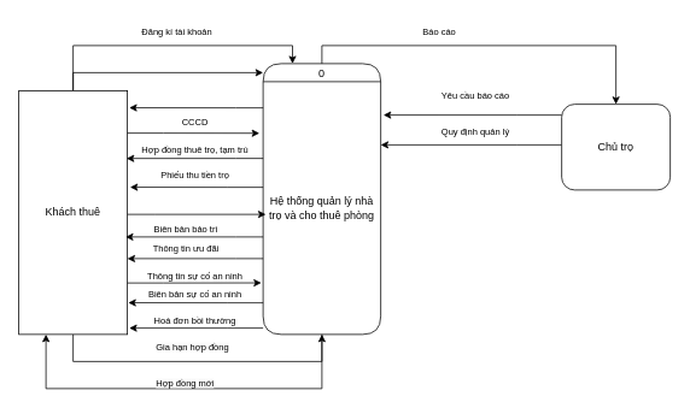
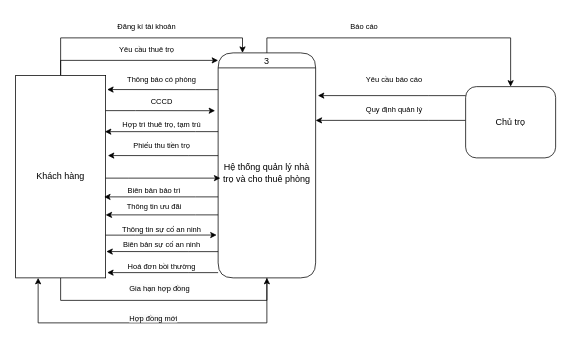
  <mxCell id="0" />
  <mxCell id="1" parent="0" />
  <mxCell id="2" style="edgeStyle=orthogonalEdgeStyle;rounded=0;orthogonalLoop=1;jettySize=auto;html=1;entryX=0.25;entryY=0;entryDx=0;entryDy=0;" parent="1" source="5" target="9" edge="1"><mxGeometry relative="1" as="geometry"><Array as="points"><mxPoint x="80" y="50" /><mxPoint x="323" y="50" /></Array></mxGeometry></mxCell>
  <mxCell id="3" style="edgeStyle=orthogonalEdgeStyle;rounded=0;orthogonalLoop=1;jettySize=auto;html=1;" parent="1" source="5" target="9" edge="1"><mxGeometry relative="1" as="geometry"><Array as="points"><mxPoint x="80" y="80" /></Array></mxGeometry></mxCell>
  <mxCell id="4" style="edgeStyle=orthogonalEdgeStyle;rounded=0;orthogonalLoop=1;jettySize=auto;html=1;entryX=0.5;entryY=1;entryDx=0;entryDy=0;" parent="1" source="5" target="10" edge="1"><mxGeometry relative="1" as="geometry"><Array as="points"><mxPoint x="80" y="400" /><mxPoint x="355" y="400" /></Array></mxGeometry></mxCell>
- <mxCell id="5" value="Khách thuê" style="rounded=0;whiteSpace=wrap;html=1;" parent="1" vertex="1"><mxGeometry x="20" y="100" width="120" height="270" as="geometry" /></mxCell>
+ <mxCell id="5" value="Khách hàng" style="rounded=0;whiteSpace=wrap;html=1;" parent="1" vertex="1"><mxGeometry x="20" y="100" width="120" height="270" as="geometry" /></mxCell>
  <mxCell id="6" style="edgeStyle=orthogonalEdgeStyle;rounded=0;orthogonalLoop=1;jettySize=auto;html=1;entryX=1;entryY=0.25;entryDx=0;entryDy=0;" parent="1" source="7" target="10" edge="1"><mxGeometry relative="1" as="geometry"><Array as="points"><mxPoint x="570" y="160" /><mxPoint x="570" y="160" /></Array></mxGeometry></mxCell>
  <mxCell id="7" value="Chủ trọ" style="whiteSpace=wrap;html=1;rounded=1;" parent="1" vertex="1"><mxGeometry x="620" y="115" width="120" height="95" as="geometry" /></mxCell>
  <mxCell id="8" style="edgeStyle=orthogonalEdgeStyle;rounded=0;orthogonalLoop=1;jettySize=auto;html=1;entryX=0.5;entryY=0;entryDx=0;entryDy=0;" parent="1" source="9" target="7" edge="1"><mxGeometry relative="1" as="geometry"><Array as="points"><mxPoint x="355" y="50" /><mxPoint x="680" y="50" /></Array></mxGeometry></mxCell>
- <mxCell id="9" value="0" style="swimlane;fontStyle=0;childLayout=stackLayout;horizontal=1;startSize=20;fillColor=#ffffff;horizontalStack=0;resizeParent=1;resizeParentMax=0;resizeLast=0;collapsible=0;marginBottom=0;swimlaneFillColor=#ffffff;rounded=1;glass=0;arcSize=50;" parent="1" vertex="1"><mxGeometry x="290" y="70" width="130" height="300" as="geometry" /></mxCell>
+ <mxCell id="9" value="3" style="swimlane;fontStyle=0;childLayout=stackLayout;horizontal=1;startSize=20;fillColor=#ffffff;horizontalStack=0;resizeParent=1;resizeParentMax=0;resizeLast=0;collapsible=0;marginBottom=0;swimlaneFillColor=#ffffff;rounded=1;glass=0;arcSize=50;" parent="1" vertex="1"><mxGeometry x="290" y="70" width="130" height="300" as="geometry" /></mxCell>
  <mxCell id="10" value="Hệ thống quản lý nhà trọ và cho thuê phòng" style="text;html=1;align=center;verticalAlign=middle;whiteSpace=wrap;rounded=0;" parent="9" vertex="1"><mxGeometry y="20" width="130" height="280" as="geometry" /></mxCell>
  <mxCell id="11" value="&lt;font style=&quot;font-size: 10px;&quot;&gt;Yêu cầu báo cáo&lt;/font&gt;" style="text;html=1;align=center;verticalAlign=middle;whiteSpace=wrap;rounded=0;" parent="1" vertex="1"><mxGeometry x="460" y="90" width="130" height="30" as="geometry" /></mxCell>
  <mxCell id="12" value="&lt;font style=&quot;font-size: 10px;&quot;&gt;Quy định quản lý&lt;/font&gt;" style="text;html=1;align=center;verticalAlign=middle;whiteSpace=wrap;rounded=0;" parent="1" vertex="1"><mxGeometry x="460" y="130" width="130" height="30" as="geometry" /></mxCell>
  <mxCell id="13" value="&lt;font style=&quot;font-size: 10px;&quot;&gt;Báo cáo&lt;/font&gt;" style="text;html=1;align=center;verticalAlign=middle;whiteSpace=wrap;rounded=0;" parent="1" vertex="1"><mxGeometry x="420" y="20" width="130" height="30" as="geometry" /></mxCell>
  <mxCell id="14" value="&lt;span style=&quot;font-size: 10px;&quot;&gt;Đăng kí tài khoản&lt;/span&gt;" style="text;html=1;align=center;verticalAlign=middle;whiteSpace=wrap;rounded=0;" parent="1" vertex="1"><mxGeometry x="130" y="20" width="130" height="30" as="geometry" /></mxCell>
+ <mxCell id="15" value="&lt;span style=&quot;font-size: 10px;&quot;&gt;Yêu cầu thuê trọ&lt;/span&gt;" style="text;html=1;align=center;verticalAlign=middle;whiteSpace=wrap;rounded=0;" parent="1" vertex="1"><mxGeometry x="115" y="50" width="160" height="30" as="geometry" /></mxCell>
  <mxCell id="16" style="edgeStyle=orthogonalEdgeStyle;rounded=0;orthogonalLoop=1;jettySize=auto;html=1;entryX=1.023;entryY=0.132;entryDx=0;entryDy=0;entryPerimeter=0;" parent="1" source="7" target="10" edge="1"><mxGeometry relative="1" as="geometry"><Array as="points"><mxPoint x="570" y="127" /><mxPoint x="570" y="127" /></Array></mxGeometry></mxCell>
  <mxCell id="17" style="edgeStyle=orthogonalEdgeStyle;rounded=0;orthogonalLoop=1;jettySize=auto;html=1;entryX=1.017;entryY=0.07;entryDx=0;entryDy=0;entryPerimeter=0;" parent="1" source="10" target="5" edge="1"><mxGeometry relative="1" as="geometry"><Array as="points"><mxPoint x="260" y="119" /><mxPoint x="260" y="119" /></Array></mxGeometry></mxCell>
+ <mxCell id="18" value="&lt;span style=&quot;font-size: 10px;&quot;&gt;Thông báo có phòng&lt;/span&gt;" style="text;html=1;align=center;verticalAlign=middle;whiteSpace=wrap;rounded=0;" parent="1" vertex="1"><mxGeometry x="150" y="90" width="130" height="30" as="geometry" /></mxCell>
  <mxCell id="19" style="edgeStyle=orthogonalEdgeStyle;rounded=0;orthogonalLoop=1;jettySize=auto;html=1;entryX=-0.031;entryY=0.204;entryDx=0;entryDy=0;entryPerimeter=0;" parent="1" source="5" target="10" edge="1"><mxGeometry relative="1" as="geometry"><Array as="points"><mxPoint x="180" y="147" /><mxPoint x="180" y="147" /></Array></mxGeometry></mxCell>
  <mxCell id="20" value="&lt;span style=&quot;font-size: 10px;&quot;&gt;CCCD&lt;/span&gt;" style="text;html=1;align=center;verticalAlign=middle;whiteSpace=wrap;rounded=0;" parent="1" vertex="1"><mxGeometry x="150" y="120" width="130" height="30" as="geometry" /></mxCell>
  <mxCell id="21" style="edgeStyle=orthogonalEdgeStyle;rounded=0;orthogonalLoop=1;jettySize=auto;html=1;entryX=0.992;entryY=0.278;entryDx=0;entryDy=0;entryPerimeter=0;" parent="1" source="10" target="5" edge="1"><mxGeometry relative="1" as="geometry"><Array as="points"><mxPoint x="260" y="175" /><mxPoint x="260" y="175" /></Array></mxGeometry></mxCell>
- <mxCell id="22" value="&lt;span style=&quot;font-size: 10px;&quot;&gt;Hợp đồng thuê trọ, tạm trú&lt;/span&gt;" style="text;html=1;align=center;verticalAlign=middle;whiteSpace=wrap;rounded=0;" parent="1" vertex="1"><mxGeometry x="150" y="150" width="130" height="30" as="geometry" /></mxCell>
+ <mxCell id="22" value="&lt;span style=&quot;font-size: 10px;&quot;&gt;Hợp trì thuê trọ, tạm trú&lt;/span&gt;" style="text;html=1;align=center;verticalAlign=middle;whiteSpace=wrap;rounded=0;" parent="1" vertex="1"><mxGeometry x="150" y="150" width="130" height="30" as="geometry" /></mxCell>
  <mxCell id="23" style="edgeStyle=orthogonalEdgeStyle;rounded=0;orthogonalLoop=1;jettySize=auto;html=1;entryX=1.025;entryY=0.396;entryDx=0;entryDy=0;entryPerimeter=0;" parent="1" source="10" target="5" edge="1"><mxGeometry relative="1" as="geometry"><Array as="points"><mxPoint x="250" y="207" /><mxPoint x="250" y="207" /></Array></mxGeometry></mxCell>
  <mxCell id="24" value="&lt;span style=&quot;font-size: 10px;&quot;&gt;Phiếu thu tiền trọ&lt;/span&gt;" style="text;html=1;align=center;verticalAlign=middle;whiteSpace=wrap;rounded=0;" parent="1" vertex="1"><mxGeometry x="150" y="177.5" width="130" height="30" as="geometry" /></mxCell>
  <mxCell id="25" style="edgeStyle=orthogonalEdgeStyle;rounded=0;orthogonalLoop=1;jettySize=auto;html=1;entryX=0.023;entryY=0.525;entryDx=0;entryDy=0;entryPerimeter=0;" parent="1" source="5" target="10" edge="1"><mxGeometry relative="1" as="geometry"><Array as="points"><mxPoint x="170" y="237" /><mxPoint x="170" y="237" /></Array></mxGeometry></mxCell>
  <mxCell id="26" style="edgeStyle=orthogonalEdgeStyle;rounded=0;orthogonalLoop=1;jettySize=auto;html=1;entryX=0.983;entryY=0.6;entryDx=0;entryDy=0;entryPerimeter=0;" parent="1" source="10" target="5" edge="1"><mxGeometry relative="1" as="geometry"><Array as="points"><mxPoint x="260" y="262" /><mxPoint x="260" y="262" /></Array></mxGeometry></mxCell>
  <mxCell id="27" value="&lt;span style=&quot;font-size: 10px;&quot;&gt;Biên bản bảo trì&lt;/span&gt;" style="text;html=1;align=center;verticalAlign=middle;whiteSpace=wrap;rounded=0;" parent="1" vertex="1"><mxGeometry x="150" y="237.5" width="110" height="30" as="geometry" /></mxCell>
  <mxCell id="28" style="edgeStyle=orthogonalEdgeStyle;rounded=0;orthogonalLoop=1;jettySize=auto;html=1;" parent="1" source="10" edge="1"><mxGeometry relative="1" as="geometry"><mxPoint x="140" y="286" as="targetPoint" /><Array as="points"><mxPoint x="260" y="286" /><mxPoint x="260" y="286" /></Array></mxGeometry></mxCell>
  <mxCell id="29" value="&lt;span style=&quot;font-size: 10px;&quot;&gt;Thông tin ưu đãi&lt;/span&gt;" style="text;html=1;align=center;verticalAlign=middle;whiteSpace=wrap;rounded=0;" parent="1" vertex="1"><mxGeometry x="150" y="260" width="110" height="30" as="geometry" /></mxCell>
  <mxCell id="30" style="edgeStyle=orthogonalEdgeStyle;rounded=0;orthogonalLoop=1;jettySize=auto;html=1;entryX=-0.015;entryY=0.796;entryDx=0;entryDy=0;entryPerimeter=0;" parent="1" source="5" target="10" edge="1"><mxGeometry relative="1" as="geometry"><Array as="points"><mxPoint x="180" y="313" /><mxPoint x="180" y="313" /></Array></mxGeometry></mxCell>
  <mxCell id="31" value="&lt;span style=&quot;font-size: 10px;&quot;&gt;Thông tin sự cố an ninh&lt;/span&gt;" style="text;html=1;align=center;verticalAlign=middle;whiteSpace=wrap;rounded=0;" parent="1" vertex="1"><mxGeometry x="160" y="290" width="110" height="30" as="geometry" /></mxCell>
  <mxCell id="32" style="edgeStyle=orthogonalEdgeStyle;rounded=0;orthogonalLoop=1;jettySize=auto;html=1;entryX=1.008;entryY=0.87;entryDx=0;entryDy=0;entryPerimeter=0;" parent="1" source="10" target="5" edge="1"><mxGeometry relative="1" as="geometry"><Array as="points"><mxPoint x="250" y="335" /><mxPoint x="250" y="335" /></Array></mxGeometry></mxCell>
  <mxCell id="33" value="&lt;span style=&quot;font-size: 10px;&quot;&gt;Biên bản sự cố an ninh&lt;/span&gt;" style="text;html=1;align=center;verticalAlign=middle;whiteSpace=wrap;rounded=0;" parent="1" vertex="1"><mxGeometry x="160" y="310" width="110" height="30" as="geometry" /></mxCell>
  <mxCell id="34" style="edgeStyle=orthogonalEdgeStyle;rounded=0;orthogonalLoop=1;jettySize=auto;html=1;entryX=1.017;entryY=0.974;entryDx=0;entryDy=0;entryPerimeter=0;" parent="1" source="10" target="5" edge="1"><mxGeometry relative="1" as="geometry"><Array as="points"><mxPoint x="250" y="363" /><mxPoint x="250" y="363" /></Array></mxGeometry></mxCell>
  <mxCell id="35" value="&lt;span style=&quot;font-size: 10px;&quot;&gt;Hoá đơn bồi thường&lt;/span&gt;" style="text;html=1;align=center;verticalAlign=middle;whiteSpace=wrap;rounded=0;" parent="1" vertex="1"><mxGeometry x="160" y="340" width="110" height="30" as="geometry" /></mxCell>
  <mxCell id="36" value="&lt;span style=&quot;color: rgb(0, 0, 0); font-family: Helvetica; font-size: 10px; font-style: normal; font-variant-ligatures: normal; font-variant-caps: normal; font-weight: 400; letter-spacing: normal; orphans: 2; text-align: center; text-indent: 0px; text-transform: none; widows: 2; word-spacing: 0px; -webkit-text-stroke-width: 0px; white-space: normal; background-color: rgb(251, 251, 251); text-decoration-thickness: initial; text-decoration-style: initial; text-decoration-color: initial; display: inline !important; float: none;&quot;&gt;Gia hạn hợp đồng&lt;/span&gt;" style="text;whiteSpace=wrap;html=1;" parent="1" vertex="1"><mxGeometry x="170" y="370" width="90" height="20" as="geometry" /></mxCell>
  <mxCell id="37" style="edgeStyle=orthogonalEdgeStyle;rounded=0;orthogonalLoop=1;jettySize=auto;html=1;entryX=0.25;entryY=1;entryDx=0;entryDy=0;" parent="1" source="10" target="5" edge="1"><mxGeometry relative="1" as="geometry"><Array as="points"><mxPoint x="355" y="430" /><mxPoint x="50" y="430" /></Array></mxGeometry></mxCell>
  <mxCell id="38" value="&lt;span style=&quot;color: rgb(0, 0, 0); font-family: Helvetica; font-size: 10px; font-style: normal; font-variant-ligatures: normal; font-variant-caps: normal; font-weight: 400; letter-spacing: normal; orphans: 2; text-align: center; text-indent: 0px; text-transform: none; widows: 2; word-spacing: 0px; -webkit-text-stroke-width: 0px; white-space: normal; background-color: rgb(251, 251, 251); text-decoration-thickness: initial; text-decoration-style: initial; text-decoration-color: initial; display: inline !important; float: none;&quot;&gt;Hợp đồng mới&lt;/span&gt;" style="text;whiteSpace=wrap;html=1;" parent="1" vertex="1"><mxGeometry x="170" y="410" width="90" height="20" as="geometry" /></mxCell>
